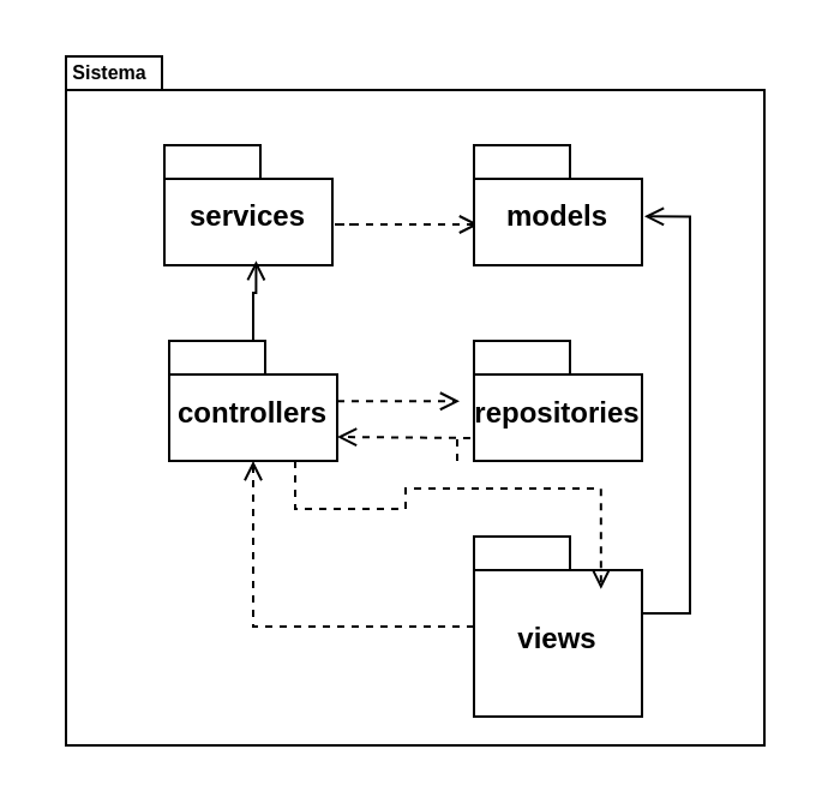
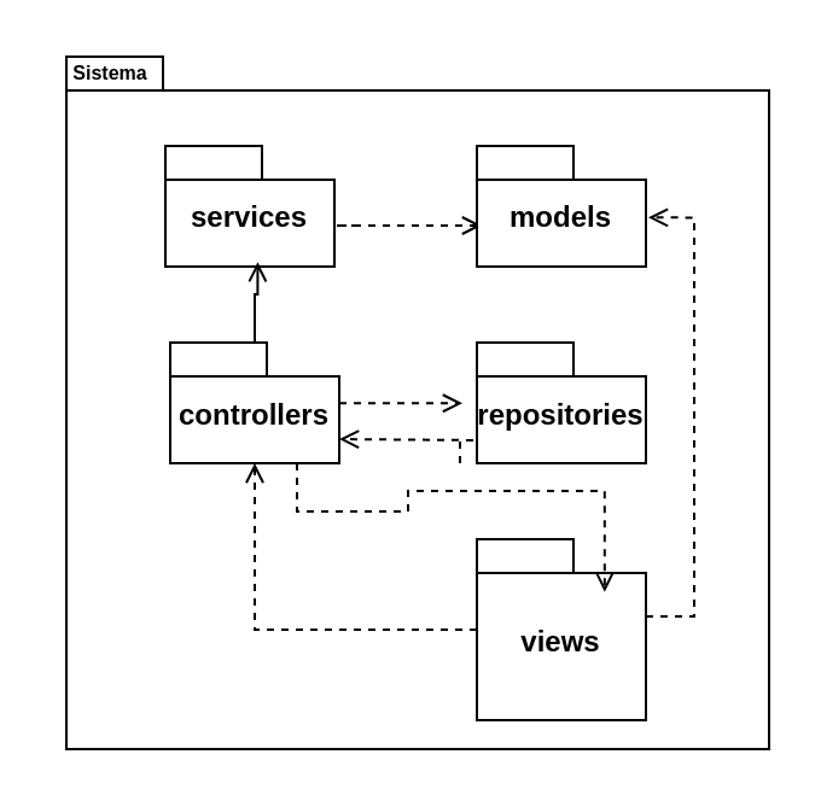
  <mxCell id="0" />
  <mxCell id="1" parent="0" />
  <mxCell id="2" value="" style="shape=folder;fontStyle=1;spacingTop=10;tabWidth=40;tabHeight=14;tabPosition=left;html=1;whiteSpace=wrap;" parent="1" vertex="1"><mxGeometry x="27" y="23" width="291" height="287" as="geometry" /></mxCell>
  <mxCell id="3" value="services" style="shape=folder;fontStyle=1;spacingTop=10;tabWidth=40;tabHeight=14;tabPosition=left;html=1;whiteSpace=wrap;" parent="1" vertex="1"><mxGeometry x="68" y="60" width="70" height="50" as="geometry" /></mxCell>
  <mxCell id="4" style="edgeStyle=orthogonalEdgeStyle;rounded=0;orthogonalLoop=1;jettySize=auto;html=1;endArrow=open;endFill=0;dashed=1;" parent="1" edge="1"><mxGeometry relative="1" as="geometry"><mxPoint x="148" y="93" as="sourcePoint" /><mxPoint x="199" y="93" as="targetPoint" /><Array as="points"><mxPoint x="138" y="93" /><mxPoint x="138" y="93" /></Array></mxGeometry></mxCell>
  <mxCell id="5" value="&lt;div&gt;models&lt;/div&gt;" style="shape=folder;fontStyle=1;spacingTop=10;tabWidth=40;tabHeight=14;tabPosition=left;html=1;whiteSpace=wrap;" parent="1" vertex="1"><mxGeometry x="197" y="60" width="70" height="50" as="geometry" /></mxCell>
  <mxCell id="6" value="&lt;div style=&quot;font-size: 8px;&quot;&gt;Sistema&lt;/div&gt;" style="text;html=1;align=center;verticalAlign=middle;resizable=0;points=[];autosize=1;strokeColor=none;fillColor=none;fontStyle=1;fontSize=8;" parent="1" vertex="1"><mxGeometry x="20" y="20" width="50" height="20" as="geometry" /></mxCell>
  <mxCell id="7" style="edgeStyle=orthogonalEdgeStyle;rounded=0;orthogonalLoop=1;jettySize=auto;html=1;entryX=0.5;entryY=1;entryDx=0;entryDy=0;entryPerimeter=0;dashed=1;endArrow=open;endFill=0;" parent="1" source="9" target="12" edge="1"><mxGeometry relative="1" as="geometry" /></mxCell>
- <mxCell id="8" style="edgeStyle=orthogonalEdgeStyle;rounded=0;orthogonalLoop=1;jettySize=auto;html=1;entryX=1.014;entryY=0.593;entryDx=0;entryDy=0;entryPerimeter=0;exitX=0;exitY=0;exitDx=70;exitDy=32;exitPerimeter=0;dashed=0;endArrow=open;endFill=0;" parent="1" source="9" target="5" edge="1"><mxGeometry relative="1" as="geometry" /></mxCell>
+ <mxCell id="8" style="edgeStyle=orthogonalEdgeStyle;rounded=0;orthogonalLoop=1;jettySize=auto;html=1;entryX=1.014;entryY=0.593;entryDx=0;entryDy=0;entryPerimeter=0;exitX=0;exitY=0;exitDx=70;exitDy=32;exitPerimeter=0;dashed=1;endArrow=open;endFill=0;" parent="1" source="9" target="5" edge="1"><mxGeometry relative="1" as="geometry" /></mxCell>
  <mxCell id="9" value="views" style="shape=folder;fontStyle=1;spacingTop=10;tabWidth=40;tabHeight=14;tabPosition=left;html=1;whiteSpace=wrap;" parent="1" vertex="1"><mxGeometry x="197" y="223" width="70" height="75" as="geometry" /></mxCell>
  <mxCell id="10" style="edgeStyle=orthogonalEdgeStyle;rounded=0;orthogonalLoop=1;jettySize=auto;html=1;entryX=0.756;entryY=0.291;entryDx=0;entryDy=0;entryPerimeter=0;exitX=0.75;exitY=1;exitDx=0;exitDy=0;exitPerimeter=0;endArrow=open;endFill=0;dashed=1;" parent="1" source="12" target="9" edge="1"><mxGeometry relative="1" as="geometry" /></mxCell>
  <mxCell id="11" style="edgeStyle=orthogonalEdgeStyle;rounded=0;orthogonalLoop=1;jettySize=auto;html=1;entryX=0.546;entryY=0.962;entryDx=0;entryDy=0;entryPerimeter=0;dashed=0;endArrow=open;endFill=0;" parent="1" source="12" target="3" edge="1"><mxGeometry relative="1" as="geometry" /></mxCell>
  <mxCell id="12" value="controllers" style="shape=folder;fontStyle=1;spacingTop=10;tabWidth=40;tabHeight=14;tabPosition=left;html=1;whiteSpace=wrap;" parent="1" vertex="1"><mxGeometry x="70" y="141.5" width="70" height="50" as="geometry" /></mxCell>
  <mxCell id="13" value="&lt;div&gt;repositories&lt;/div&gt;" style="shape=folder;fontStyle=1;spacingTop=10;tabWidth=40;tabHeight=14;tabPosition=left;html=1;whiteSpace=wrap;" vertex="1" parent="1"><mxGeometry x="197" y="141.5" width="70" height="50" as="geometry" /></mxCell>
  <mxCell id="14" style="edgeStyle=orthogonalEdgeStyle;rounded=0;orthogonalLoop=1;jettySize=auto;html=1;entryX=0;entryY=0;entryDx=70;entryDy=41;entryPerimeter=0;dashed=1;endArrow=open;endFill=0;" edge="1" parent="1"><mxGeometry relative="1" as="geometry"><mxPoint x="190" y="191.5" as="sourcePoint" /><mxPoint x="140" y="181.5" as="targetPoint" /><Array as="points"><mxPoint x="197" y="182" /><mxPoint x="207" y="182" /></Array></mxGeometry></mxCell>
  <mxCell id="15" style="edgeStyle=orthogonalEdgeStyle;rounded=0;orthogonalLoop=1;jettySize=auto;html=1;endArrow=open;endFill=0;dashed=1;" edge="1" parent="1"><mxGeometry relative="1" as="geometry"><mxPoint x="140" y="166.64" as="sourcePoint" /><mxPoint x="191" y="166.64" as="targetPoint" /><Array as="points"><mxPoint x="159" y="166.64" /><mxPoint x="159" y="166.64" /></Array></mxGeometry></mxCell>
